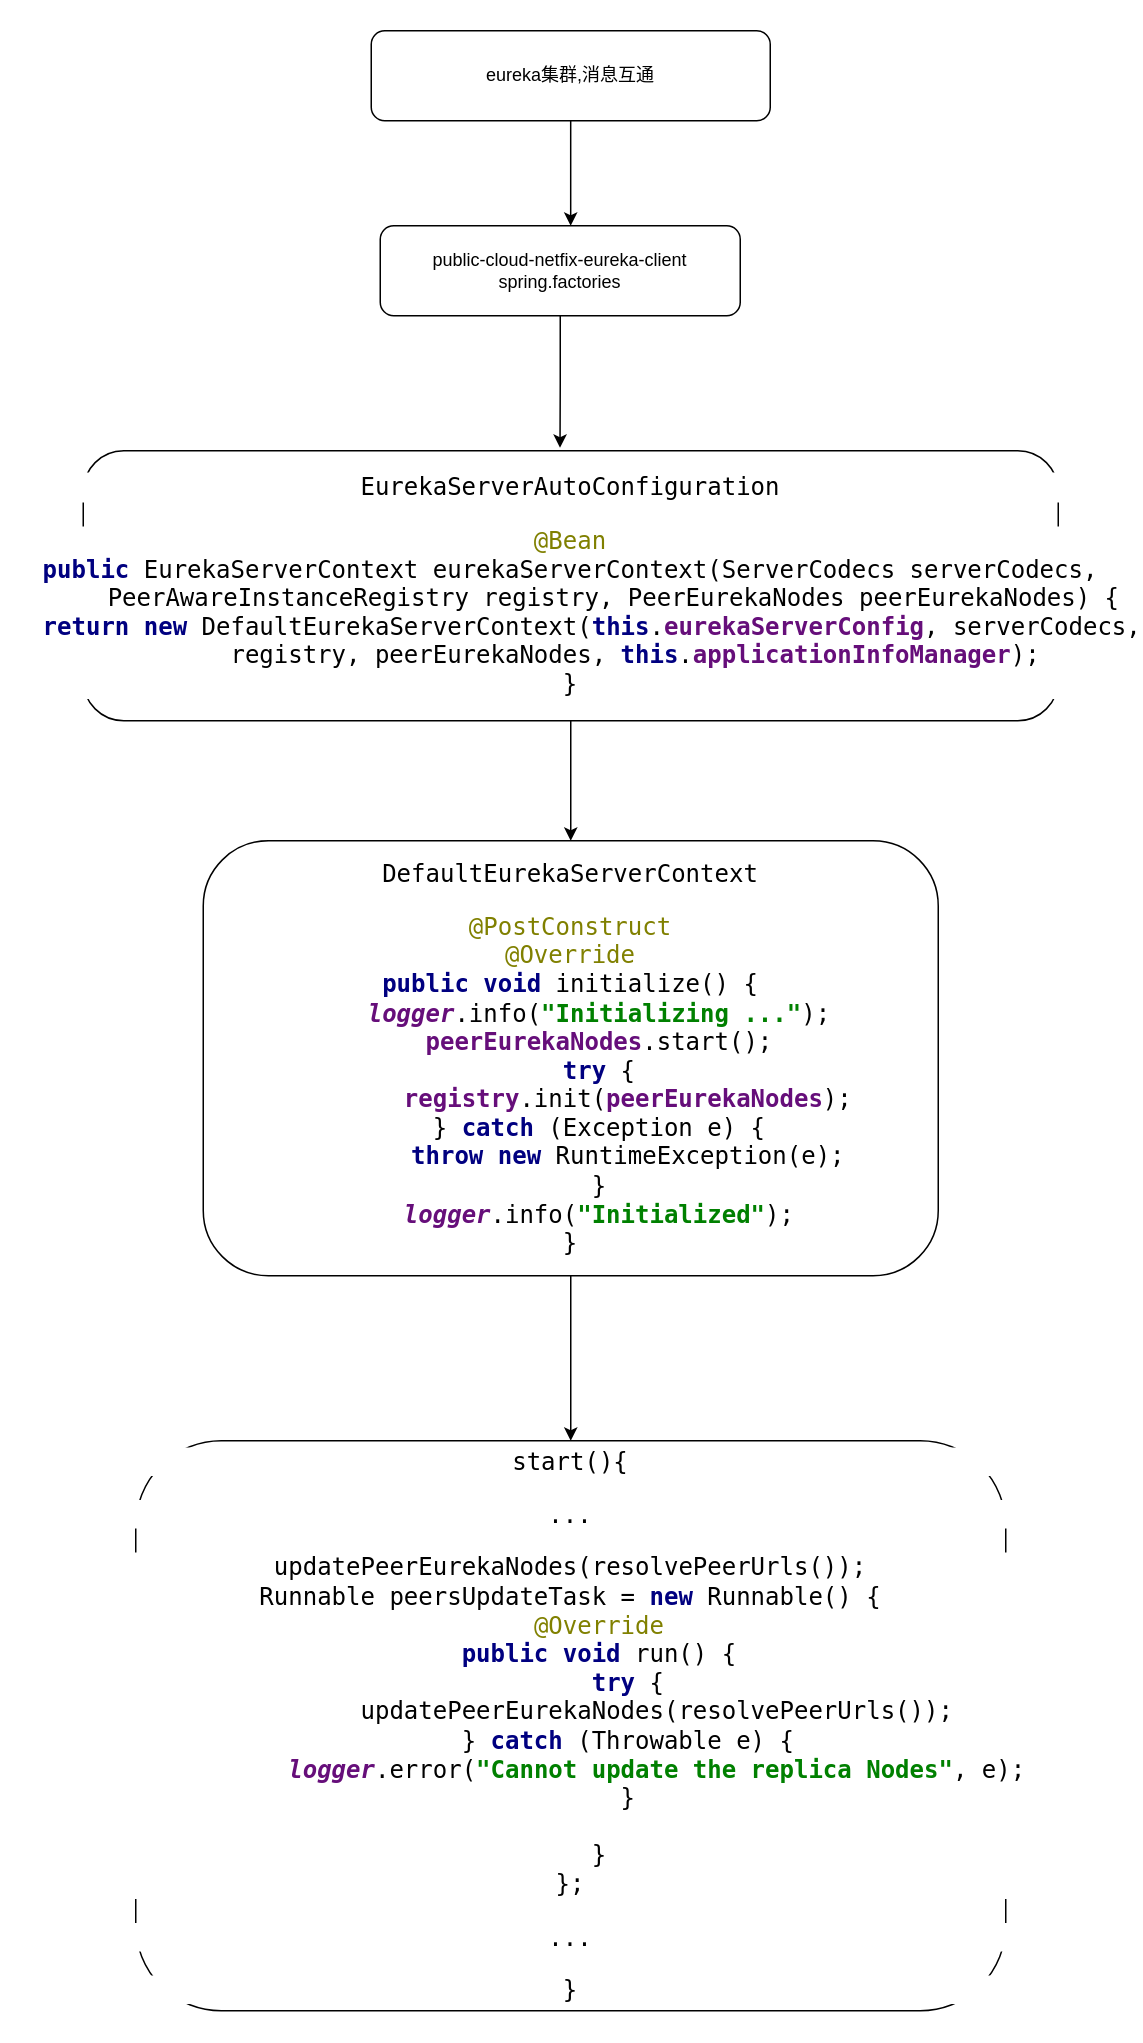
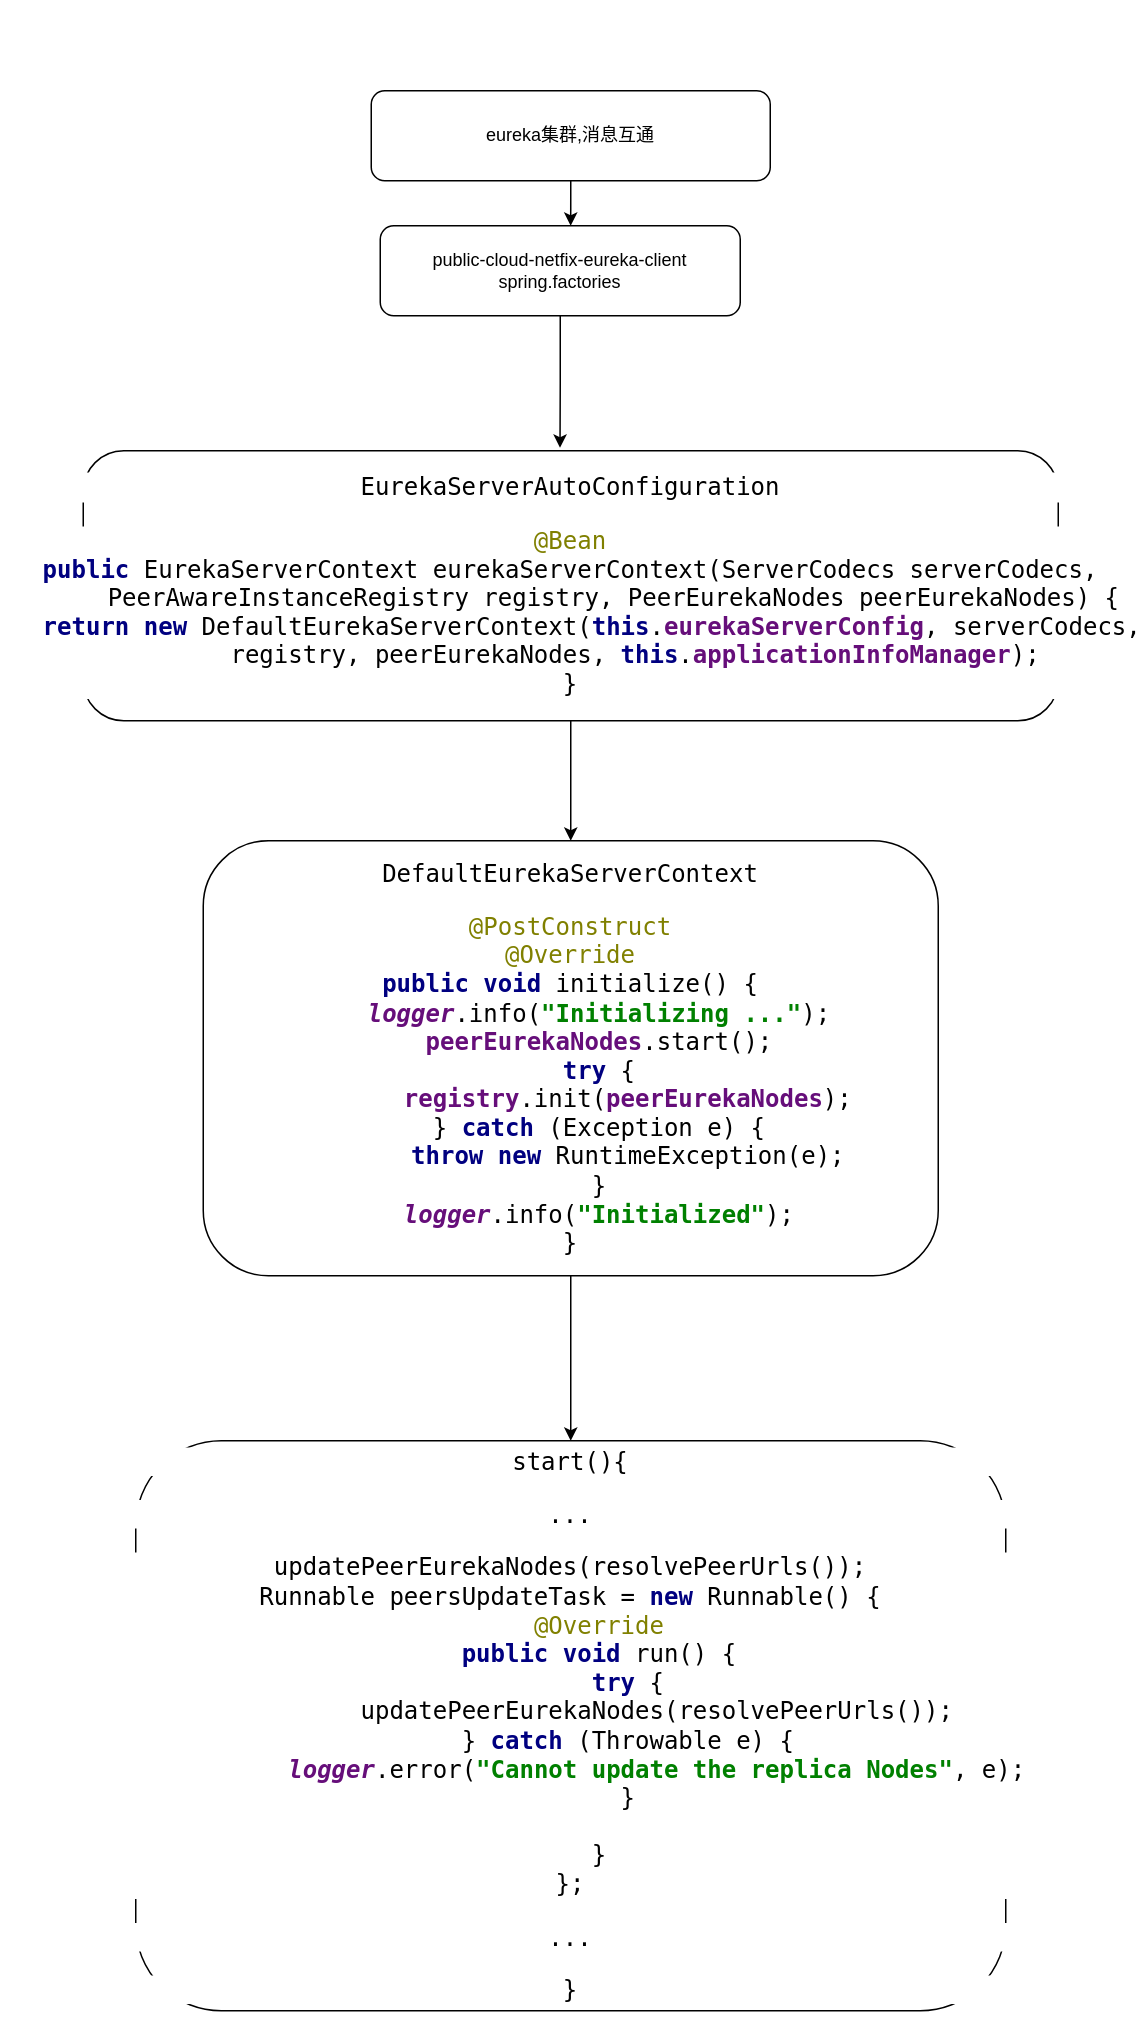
  <mxCell id="0" />
  <mxCell id="1" parent="0" />
  <mxCell id="2" style="edgeStyle=orthogonalEdgeStyle;rounded=0;orthogonalLoop=1;jettySize=auto;html=1;entryX=0.489;entryY=-0.011;entryDx=0;entryDy=0;entryPerimeter=0;" edge="1" parent="1" source="3" target="7"><mxGeometry relative="1" as="geometry" /></mxCell>
  <mxCell id="3" value="&lt;span&gt;public-cloud-netfix-eureka-client&lt;/span&gt;&lt;br&gt;&lt;span&gt;spring.factories&lt;/span&gt;" style="rounded=1;whiteSpace=wrap;html=1;" vertex="1" parent="1"><mxGeometry x="218" y="150" width="240" height="60" as="geometry" /></mxCell>
  <mxCell id="4" style="edgeStyle=orthogonalEdgeStyle;rounded=0;orthogonalLoop=1;jettySize=auto;html=1;entryX=0.529;entryY=0;entryDx=0;entryDy=0;entryPerimeter=0;" edge="1" parent="1" source="5" target="3"><mxGeometry relative="1" as="geometry" /></mxCell>
- <mxCell id="5" value="eureka集群,消息互通" style="rounded=1;whiteSpace=wrap;html=1;" vertex="1" parent="1"><mxGeometry x="212" y="20" width="266" height="60" as="geometry" /></mxCell>
+ <mxCell id="5" value="eureka集群,消息互通" style="rounded=1;whiteSpace=wrap;html=1;" vertex="1" parent="1"><mxGeometry x="212" y="60" width="266" height="60" as="geometry" /></mxCell>
  <mxCell id="6" style="edgeStyle=orthogonalEdgeStyle;rounded=0;orthogonalLoop=1;jettySize=auto;html=1;" edge="1" parent="1" source="7" target="9"><mxGeometry relative="1" as="geometry" /></mxCell>
  <mxCell id="7" value="&lt;pre style=&quot;background-color: rgb(255 , 255 , 255) ; font-size: 12pt&quot;&gt;EurekaServerAutoConfiguration&lt;/pre&gt;&lt;pre style=&quot;background-color: rgb(255 , 255 , 255) ; font-size: 12pt&quot;&gt;&lt;pre style=&quot;font-size: 12pt&quot;&gt;&lt;span style=&quot;color: #808000&quot;&gt;@Bean&lt;br&gt;&lt;/span&gt;&lt;span style=&quot;color: #000080 ; font-weight: bold&quot;&gt;public &lt;/span&gt;EurekaServerContext eurekaServerContext(ServerCodecs serverCodecs,&lt;br&gt;      PeerAwareInstanceRegistry registry, PeerEurekaNodes peerEurekaNodes) {&lt;br&gt;   &lt;span style=&quot;color: #000080 ; font-weight: bold&quot;&gt;return new &lt;/span&gt;DefaultEurekaServerContext(&lt;span style=&quot;color: #000080 ; font-weight: bold&quot;&gt;this&lt;/span&gt;.&lt;span style=&quot;color: #660e7a ; font-weight: bold&quot;&gt;eurekaServerConfig&lt;/span&gt;, serverCodecs,&lt;br&gt;         registry, peerEurekaNodes, &lt;span style=&quot;color: #000080 ; font-weight: bold&quot;&gt;this&lt;/span&gt;.&lt;span style=&quot;color: #660e7a ; font-weight: bold&quot;&gt;applicationInfoManager&lt;/span&gt;);&lt;br&gt;}&lt;/pre&gt;&lt;/pre&gt;" style="rounded=1;whiteSpace=wrap;html=1;" vertex="1" parent="1"><mxGeometry x="20" y="300" width="650" height="180" as="geometry" /></mxCell>
  <mxCell id="8" style="edgeStyle=orthogonalEdgeStyle;rounded=0;orthogonalLoop=1;jettySize=auto;html=1;" edge="1" parent="1" source="9" target="10"><mxGeometry relative="1" as="geometry" /></mxCell>
  <mxCell id="9" value="&lt;pre style=&quot;background-color: rgb(255 , 255 , 255) ; font-size: 12pt&quot;&gt;DefaultEurekaServerContext&lt;/pre&gt;&lt;pre style=&quot;background-color: rgb(255 , 255 , 255) ; font-size: 12pt&quot;&gt;&lt;pre style=&quot;font-size: 12pt&quot;&gt;&lt;span style=&quot;color: #808000&quot;&gt;@PostConstruct&lt;br&gt;&lt;/span&gt;&lt;span style=&quot;color: #808000&quot;&gt;@Override&lt;br&gt;&lt;/span&gt;&lt;span style=&quot;color: #000080 ; font-weight: bold&quot;&gt;public void &lt;/span&gt;initialize() {&lt;br&gt;    &lt;span style=&quot;color: #660e7a ; font-weight: bold ; font-style: italic&quot;&gt;logger&lt;/span&gt;.info(&lt;span style=&quot;color: #008000 ; font-weight: bold&quot;&gt;&quot;Initializing ...&quot;&lt;/span&gt;);&lt;br&gt;    &lt;span style=&quot;color: #660e7a ; font-weight: bold&quot;&gt;peerEurekaNodes&lt;/span&gt;.start();&lt;br&gt;    &lt;span style=&quot;color: #000080 ; font-weight: bold&quot;&gt;try &lt;/span&gt;{&lt;br&gt;        &lt;span style=&quot;color: #660e7a ; font-weight: bold&quot;&gt;registry&lt;/span&gt;.init(&lt;span style=&quot;color: #660e7a ; font-weight: bold&quot;&gt;peerEurekaNodes&lt;/span&gt;);&lt;br&gt;    } &lt;span style=&quot;color: #000080 ; font-weight: bold&quot;&gt;catch &lt;/span&gt;(Exception e) {&lt;br&gt;        &lt;span style=&quot;color: #000080 ; font-weight: bold&quot;&gt;throw new &lt;/span&gt;RuntimeException(e);&lt;br&gt;    }&lt;br&gt;    &lt;span style=&quot;color: #660e7a ; font-weight: bold ; font-style: italic&quot;&gt;logger&lt;/span&gt;.info(&lt;span style=&quot;color: #008000 ; font-weight: bold&quot;&gt;&quot;Initialized&quot;&lt;/span&gt;);&lt;br&gt;}&lt;/pre&gt;&lt;/pre&gt;" style="rounded=1;whiteSpace=wrap;html=1;" vertex="1" parent="1"><mxGeometry x="100" y="560" width="490" height="290" as="geometry" /></mxCell>
  <mxCell id="10" value="&lt;pre style=&quot;background-color: rgb(255 , 255 , 255) ; font-size: 12pt&quot;&gt;start(){&lt;/pre&gt;&lt;pre style=&quot;background-color: rgb(255 , 255 , 255) ; font-size: 12pt&quot;&gt;...&lt;/pre&gt;&lt;pre style=&quot;background-color: rgb(255 , 255 , 255) ; font-size: 12pt&quot;&gt;&lt;pre style=&quot;font-size: 12pt&quot;&gt;updatePeerEurekaNodes(resolvePeerUrls());&lt;br&gt;Runnable peersUpdateTask = &lt;span style=&quot;color: #000080 ; font-weight: bold&quot;&gt;new &lt;/span&gt;Runnable() {&lt;br&gt;    &lt;span style=&quot;color: #808000&quot;&gt;@Override&lt;br&gt;&lt;/span&gt;&lt;span style=&quot;color: #808000&quot;&gt;    &lt;/span&gt;&lt;span style=&quot;color: #000080 ; font-weight: bold&quot;&gt;public void &lt;/span&gt;run() {&lt;br&gt;        &lt;span style=&quot;color: #000080 ; font-weight: bold&quot;&gt;try &lt;/span&gt;{&lt;br&gt;            updatePeerEurekaNodes(resolvePeerUrls());&lt;br&gt;        } &lt;span style=&quot;color: #000080 ; font-weight: bold&quot;&gt;catch &lt;/span&gt;(Throwable e) {&lt;br&gt;            &lt;span style=&quot;color: #660e7a ; font-weight: bold ; font-style: italic&quot;&gt;logger&lt;/span&gt;.error(&lt;span style=&quot;color: #008000 ; font-weight: bold&quot;&gt;&quot;Cannot update the replica Nodes&quot;&lt;/span&gt;, e);&lt;br&gt;        }&lt;br&gt;&lt;br&gt;    }&lt;br&gt;};&lt;/pre&gt;&lt;/pre&gt;&lt;pre style=&quot;background-color: rgb(255 , 255 , 255) ; font-size: 12pt&quot;&gt;...&lt;/pre&gt;&lt;pre style=&quot;background-color: rgb(255 , 255 , 255) ; font-size: 12pt&quot;&gt;}&lt;/pre&gt;" style="rounded=1;whiteSpace=wrap;html=1;" vertex="1" parent="1"><mxGeometry x="55" y="960" width="580" height="380" as="geometry" /></mxCell>
